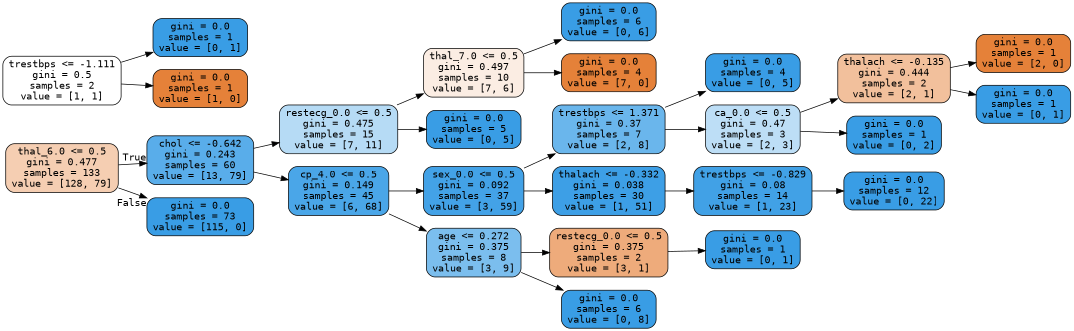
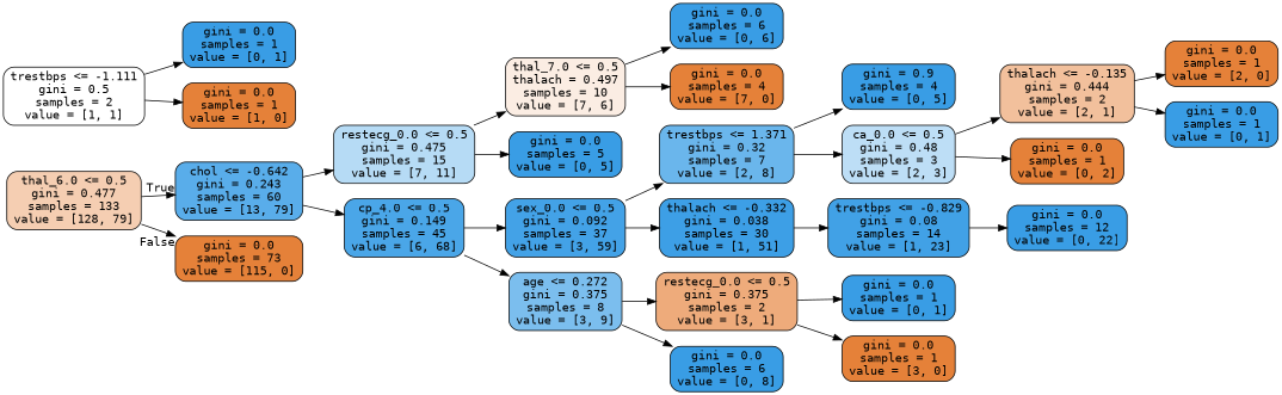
  digraph {
    fontname="DejaVu Sans Mono"
    rankdir=LR
    node [color=black fillcolor="#399de5ff" fontname="DejaVu Sans Mono" shape=box style="filled, rounded"]
    edge [fontname="DejaVu Sans Mono"]
    n1 [fillcolor="#e5813962" label="thal_6.0 <= 0.5\ngini = 0.477\nsamples = 133\nvalue = [128, 79]"]
    n2 [fillcolor="#399de5d5" label="chol <= -0.642\ngini = 0.243\nsamples = 60\nvalue = [13, 79]"]
-   n3 [label="gini = 0.0\nsamples = 73\nvalue = [115, 0]"]
+   n3 [fillcolor="#e58139ff" label="gini = 0.0\nsamples = 73\nvalue = [115, 0]"]
    n4 [fillcolor="#399de55d" label="restecg_0.0 <= 0.5\ngini = 0.475\nsamples = 15\nvalue = [7, 11]"]
    n5 [fillcolor="#399de5e9" label="cp_4.0 <= 0.5\ngini = 0.149\nsamples = 45\nvalue = [6, 68]"]
-   n6 [fillcolor="#e5813924" label="thal_7.0 <= 0.5\ngini = 0.497\nsamples = 10\nvalue = [7, 6]"]
+   n6 [fillcolor="#e5813924" label="thal_7.0 <= 0.5\nthalach = 0.497\nsamples = 10\nvalue = [7, 6]"]
    n7 [label="gini = 0.0\nsamples = 5\nvalue = [0, 5]"]
    n8 [fillcolor="#399de5f2" label="sex_0.0 <= 0.5\ngini = 0.092\nsamples = 37\nvalue = [3, 59]"]
    n9 [fillcolor="#399de5aa" label="age <= 0.272\ngini = 0.375\nsamples = 8\nvalue = [3, 9]"]
    n10 [label="gini = 0.0\nsamples = 6\nvalue = [0, 6]"]
    n11 [fillcolor="#e58139ff" label="gini = 0.0\nsamples = 4\nvalue = [7, 0]"]
-   n12 [fillcolor="#399de5bf" label="trestbps <= 1.371\ngini = 0.37\nsamples = 7\nvalue = [2, 8]"]
+   n12 [fillcolor="#399de5bf" label="trestbps <= 1.371\ngini = 0.32\nsamples = 7\nvalue = [2, 8]"]
    n13 [fillcolor="#399de5fa" label="thalach <= -0.332\ngini = 0.038\nsamples = 30\nvalue = [1, 51]"]
    n14 [fillcolor="#e58139aa" label="restecg_0.0 <= 0.5\ngini = 0.375\nsamples = 2\nvalue = [3, 1]"]
    n15 [label="gini = 0.0\nsamples = 6\nvalue = [0, 8]"]
-   n16 [label="gini = 0.0\nsamples = 4\nvalue = [0, 5]"]
-   n17 [fillcolor="#399de555" label="ca_0.0 <= 0.5\ngini = 0.47\nsamples = 3\nvalue = [2, 3]"]
+   n16 [label="gini = 0.9\nsamples = 4\nvalue = [0, 5]"]
+   n17 [fillcolor="#399de555" label="ca_0.0 <= 0.5\ngini = 0.48\nsamples = 3\nvalue = [2, 3]"]
    n18 [fillcolor="#399de5f4" label="trestbps <= -0.829\ngini = 0.08\nsamples = 14\nvalue = [1, 23]"]
    n19 [fillcolor="#e581397f" label="thalach <= -0.135\ngini = 0.444\nsamples = 2\nvalue = [2, 1]"]
-   n20 [label="gini = 0.0\nsamples = 1\nvalue = [0, 2]"]
+   n20 [fillcolor="#e58139ff" label="gini = 0.0\nsamples = 1\nvalue = [0, 2]"]
    n21 [fillcolor="#e58139ff" label="gini = 0.0\nsamples = 1\nvalue = [2, 0]"]
    n22 [label="gini = 0.0\nsamples = 1\nvalue = [0, 1]"]
    n23 [label="gini = 0.0\nsamples = 12\nvalue = [0, 22]"]
    n24 [fillcolor="#e5813900" label="trestbps <= -1.111\ngini = 0.5\nsamples = 2\nvalue = [1, 1]"]
    n25 [label="gini = 0.0\nsamples = 1\nvalue = [0, 1]"]
    n26 [fillcolor="#e58139ff" label="gini = 0.0\nsamples = 1\nvalue = [1, 0]"]
    n27 [label="gini = 0.0\nsamples = 1\nvalue = [0, 1]"]
+   n28 [fillcolor="#e58139ff" label="gini = 0.0\nsamples = 1\nvalue = [3, 0]"]
    n1 -> n2 [headlabel=True labelangle=45 labeldistance=2.5]
    n1 -> n3 [headlabel=False labelangle=-45 labeldistance=2.5]
    n2 -> n4
    n2 -> n5
    n4 -> n6
    n4 -> n7
    n5 -> n8
    n5 -> n9
    n6 -> n10
    n6 -> n11
    n8 -> n12
    n8 -> n13
    n9 -> n14
    n9 -> n15
    n12 -> n16
    n12 -> n17
    n13 -> n18
    n14 -> n27
+   n14 -> n28
    n17 -> n19
    n17 -> n20
    n18 -> n23
    n19 -> n21
    n19 -> n22
    n24 -> n25
    n24 -> n26
  }
